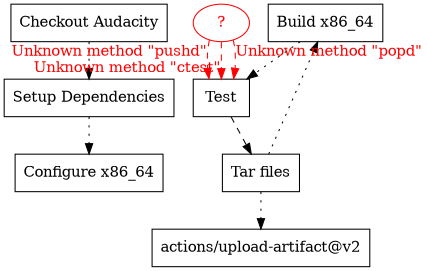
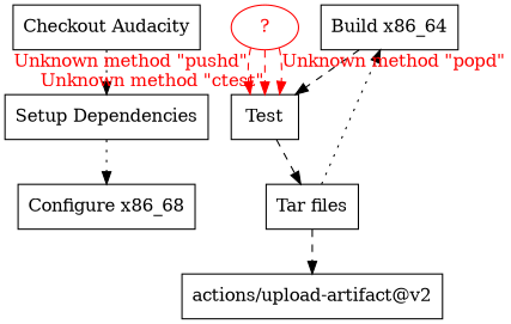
  digraph {
    node [shape=rect]
    edge [style=dotted]
    "Checkout Audacity"
    "Setup Dependencies"
-   "Configure x86_64"
+   "Configure x86_64" [label="Configure x86_68"]
    "Build x86_64"
    Test
    "Tar files"
    "actions/upload-artifact@v2"
    "?" [color=red fontcolor=red shape=ellipse]
    "Checkout Audacity" -> "Setup Dependencies"
    "Setup Dependencies" -> "Configure x86_64"
-   "Build x86_64" -> Test
+   "Build x86_64" -> Test [style=dashed]
    Test -> "Tar files" [style=dashed]
    "Tar files" -> "Build x86_64"
-   "Tar files" -> "actions/upload-artifact@v2"
+   "Tar files" -> "actions/upload-artifact@v2" [style=dashed]
    "?" -> Test [color=red fontcolor=red style=dashed xlabel="Unknown method \"pushd\""]
    "?" -> Test [color=red fontcolor=red style=dashed xlabel="Unknown method \"ctest\""]
    "?" -> Test [color=red fontcolor=red style=dashed xlabel="Unknown method \"popd\""]
  }
